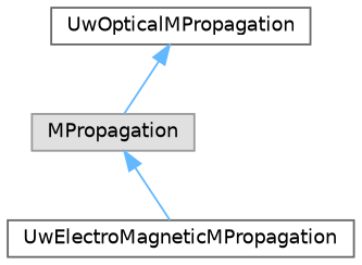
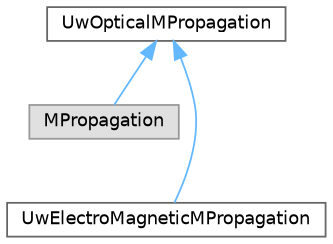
  digraph {
    rankdir=TB
    node [color=grey40 fillcolor=white fontname=Helvetica fontsize=10 shape=box style=filled]
    edge [color=steelblue1 dir=back fontname=Helvetica fontsize=10 labelfontname=Helvetica labelfontsize=10 style=solid]
    n1 [color=grey60 fillcolor="#E0E0E0" height=0.2 label=MPropagation width=0.4]
    n2 [height=0.2 label=UwElectroMagneticMPropagation width=0.4]
    n3 [height=0.2 label=UwOpticalMPropagation width=0.4]
-   n1 -> n2
+   n3 -> n2
    n3 -> n1
  }
